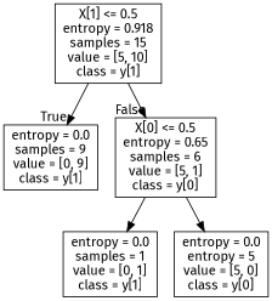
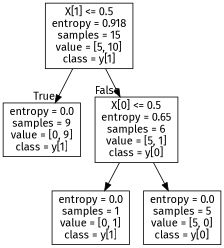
  digraph {
    fontname="Fira Sans"
    node [shape=box fontname="Fira Sans"]
    edge [fontname="Fira Sans"]
    n1 [label="X[1] <= 0.5\nentropy = 0.918\nsamples = 15\nvalue = [5, 10]\nclass = y[1]"]
    n2 [label="entropy = 0.0\nsamples = 9\nvalue = [0, 9]\nclass = y[1]"]
    n3 [label="X[0] <= 0.5\nentropy = 0.65\nsamples = 6\nvalue = [5, 1]\nclass = y[0]"]
    n4 [label="entropy = 0.0\nsamples = 1\nvalue = [0, 1]\nclass = y[1]"]
-   n5 [label="entropy = 0.0\nentropy = 5\nvalue = [5, 0]\nclass = y[0]"]
+   n5 [label="entropy = 0.0\nsamples = 5\nvalue = [5, 0]\nclass = y[0]"]
    n1 -> n2 [headlabel=True labelangle=45 labeldistance=2.5]
    n1 -> n3 [headlabel=False labelangle=-45 labeldistance=2.5]
    n3 -> n4
    n3 -> n5
  }
